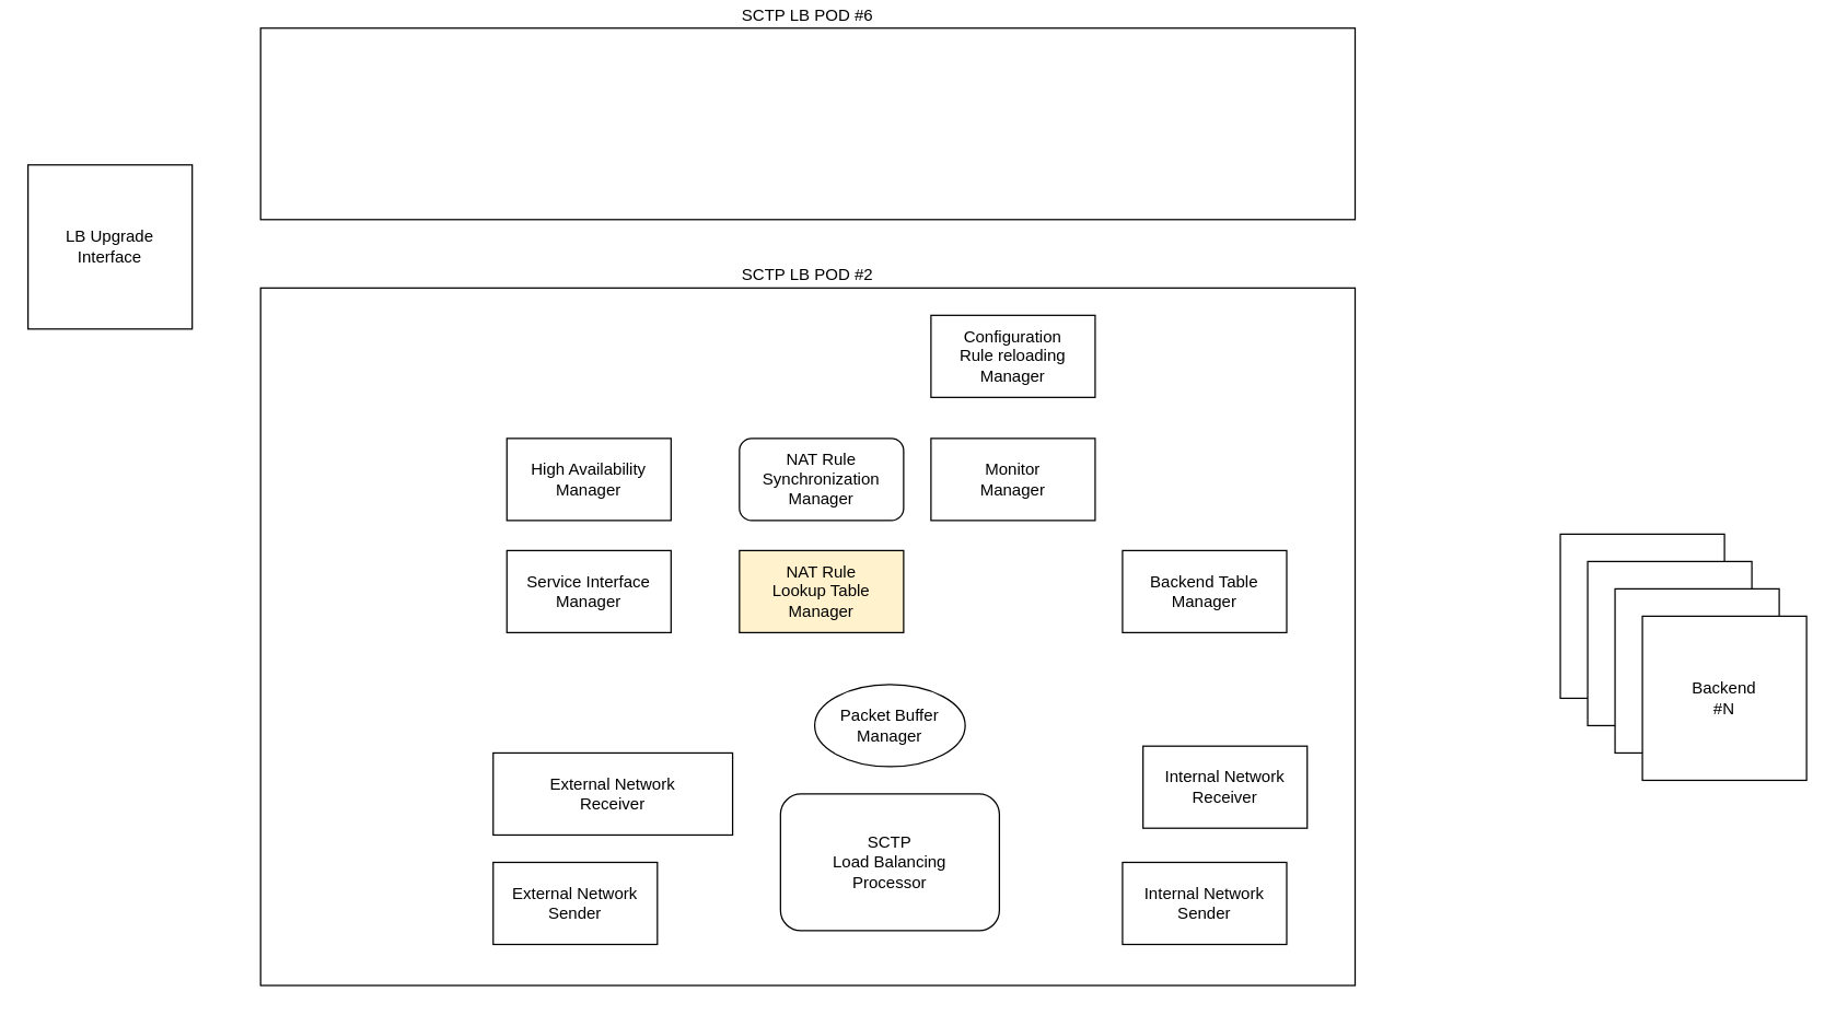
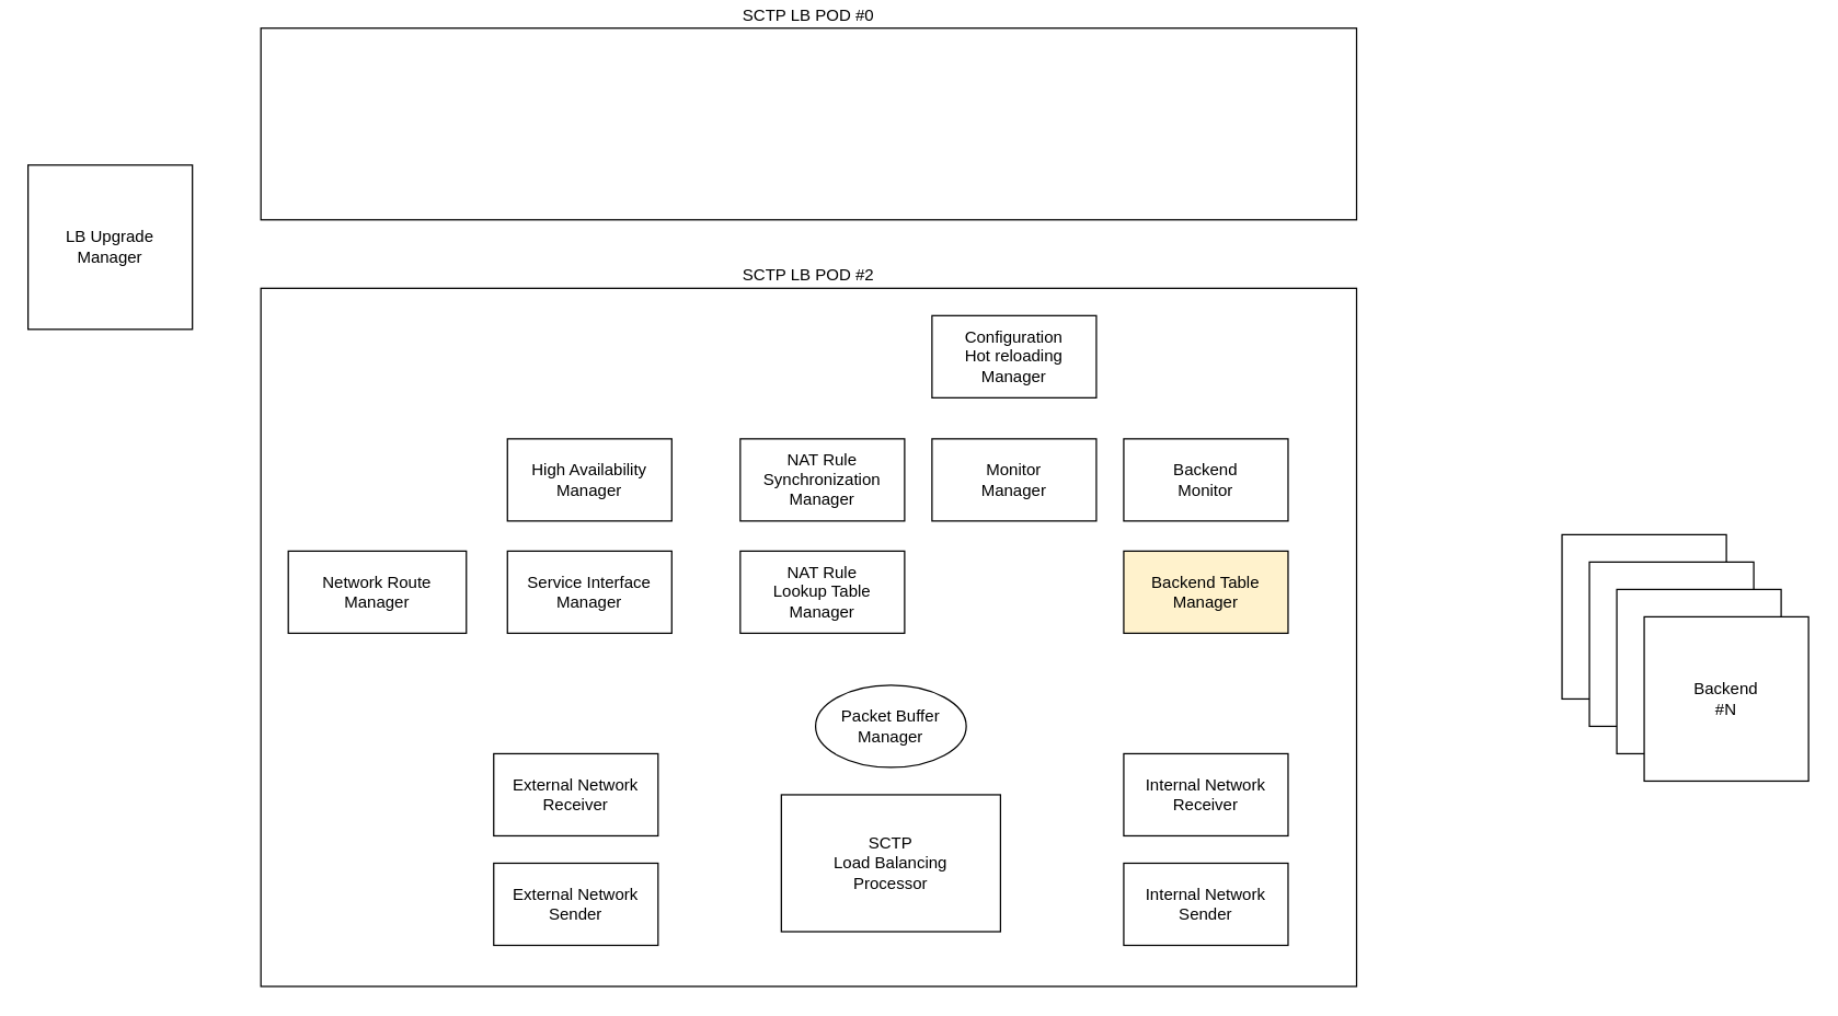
  <mxCell id="0" />
  <mxCell id="1" parent="0" />
  <mxCell id="2" value="SCTP LB POD #2" style="rounded=0;whiteSpace=wrap;html=1;labelPosition=center;verticalLabelPosition=top;align=center;verticalAlign=bottom;" vertex="1" parent="1"><mxGeometry x="190" y="210" width="800" height="510" as="geometry" /></mxCell>
- <mxCell id="3" value="External Network&lt;br&gt;Receiver" style="rounded=0;whiteSpace=wrap;html=1;" vertex="1" parent="1"><mxGeometry x="360" y="550" width="175" height="60" as="geometry" /></mxCell>
- <mxCell id="4" value="SCTP&lt;br&gt;Load Balancing&lt;br&gt;Processor" style="whiteSpace=wrap;html=1;rounded=1;" vertex="1" parent="1"><mxGeometry x="570" y="580" width="160" height="100" as="geometry" /></mxCell>
- <mxCell id="5" value="Internal Network&lt;br&gt;Receiver" style="rounded=0;whiteSpace=wrap;html=1;" vertex="1" parent="1"><mxGeometry x="835" y="545" width="120" height="60" as="geometry" /></mxCell>
+ <mxCell id="3" value="External Network&lt;br&gt;Receiver" style="rounded=0;whiteSpace=wrap;html=1;" vertex="1" parent="1"><mxGeometry x="360" y="550" width="120" height="60" as="geometry" /></mxCell>
+ <mxCell id="4" value="SCTP&lt;br&gt;Load Balancing&lt;br&gt;Processor" style="rounded=0;whiteSpace=wrap;html=1;" vertex="1" parent="1"><mxGeometry x="570" y="580" width="160" height="100" as="geometry" /></mxCell>
+ <mxCell id="5" value="Internal Network&lt;br&gt;Receiver" style="rounded=0;whiteSpace=wrap;html=1;" vertex="1" parent="1"><mxGeometry x="820" y="550" width="120" height="60" as="geometry" /></mxCell>
  <mxCell id="6" value="External Network&lt;br&gt;Sender" style="rounded=0;whiteSpace=wrap;html=1;" vertex="1" parent="1"><mxGeometry x="360" y="630" width="120" height="60" as="geometry" /></mxCell>
  <mxCell id="7" value="Internal Network&lt;br&gt;Sender" style="rounded=0;whiteSpace=wrap;html=1;" vertex="1" parent="1"><mxGeometry x="820" y="630" width="120" height="60" as="geometry" /></mxCell>
- <mxCell id="8" value="Backend&amp;nbsp;Table&lt;br&gt;Manager" style="rounded=0;whiteSpace=wrap;html=1;" vertex="1" parent="1"><mxGeometry x="820" y="402" width="120" height="60" as="geometry" /></mxCell>
+ <mxCell id="8" value="Backend&amp;nbsp;Table&lt;br&gt;Manager" style="rounded=0;whiteSpace=wrap;html=1;fillColor=#fff2cc;" vertex="1" parent="1"><mxGeometry x="820" y="402" width="120" height="60" as="geometry" /></mxCell>
+ <mxCell id="9" value="Backend&lt;br&gt;Monitor" style="rounded=0;whiteSpace=wrap;html=1;" vertex="1" parent="1"><mxGeometry x="820" y="320" width="120" height="60" as="geometry" /></mxCell>
  <mxCell id="10" value="Monitor&lt;br&gt;Manager" style="rounded=0;whiteSpace=wrap;html=1;" vertex="1" parent="1"><mxGeometry x="680" y="320" width="120" height="60" as="geometry" /></mxCell>
- <mxCell id="11" value="NAT Rule&lt;br&gt;Lookup Table&lt;br&gt;Manager" style="rounded=0;whiteSpace=wrap;html=1;fillColor=#fff2cc;" vertex="1" parent="1"><mxGeometry x="540" y="402" width="120" height="60" as="geometry" /></mxCell>
- <mxCell id="12" value="Configuration&lt;br&gt;Rule reloading&lt;br&gt;Manager" style="rounded=0;whiteSpace=wrap;html=1;" vertex="1" parent="1"><mxGeometry x="680" y="230" width="120" height="60" as="geometry" /></mxCell>
- <mxCell id="13" value="NAT Rule&lt;br&gt;Synchronization&lt;br&gt;Manager" style="whiteSpace=wrap;html=1;rounded=1;" vertex="1" parent="1"><mxGeometry x="540" y="320" width="120" height="60" as="geometry" /></mxCell>
+ <mxCell id="11" value="NAT Rule&lt;br&gt;Lookup Table&lt;br&gt;Manager" style="rounded=0;whiteSpace=wrap;html=1;" vertex="1" parent="1"><mxGeometry x="540" y="402" width="120" height="60" as="geometry" /></mxCell>
+ <mxCell id="12" value="Configuration&lt;br&gt;Hot reloading&lt;br&gt;Manager" style="rounded=0;whiteSpace=wrap;html=1;" vertex="1" parent="1"><mxGeometry x="680" y="230" width="120" height="60" as="geometry" /></mxCell>
+ <mxCell id="13" value="NAT Rule&lt;br&gt;Synchronization&lt;br&gt;Manager" style="rounded=0;whiteSpace=wrap;html=1;" vertex="1" parent="1"><mxGeometry x="540" y="320" width="120" height="60" as="geometry" /></mxCell>
+ <mxCell id="14" value="Network Route&lt;br&gt;Manager" style="rounded=0;whiteSpace=wrap;html=1;" vertex="1" parent="1"><mxGeometry x="210" y="402" width="130" height="60" as="geometry" /></mxCell>
  <mxCell id="15" value="Service Interface&lt;br&gt;Manager" style="rounded=0;whiteSpace=wrap;html=1;" vertex="1" parent="1"><mxGeometry x="370" y="402" width="120" height="60" as="geometry" /></mxCell>
  <mxCell id="16" value="High Availability&lt;br&gt;Manager" style="rounded=0;whiteSpace=wrap;html=1;" vertex="1" parent="1"><mxGeometry x="370" y="320" width="120" height="60" as="geometry" /></mxCell>
  <mxCell id="17" value="Packet Buffer&lt;br&gt;Manager" style="ellipse;whiteSpace=wrap;html=1;" vertex="1" parent="1"><mxGeometry x="595" y="500" width="110" height="60" as="geometry" /></mxCell>
- <mxCell id="18" value="LB Upgrade &lt;br&gt;Interface" style="rounded=0;whiteSpace=wrap;html=1;" vertex="1" parent="1"><mxGeometry x="20" width="120" height="120" as="geometry" y="120" /></mxCell>
- <mxCell id="19" value="SCTP LB POD #6" style="rounded=0;whiteSpace=wrap;html=1;labelPosition=center;verticalLabelPosition=top;align=center;verticalAlign=bottom;" vertex="1" parent="1"><mxGeometry x="190" y="20" width="800" height="140" as="geometry" /></mxCell>
+ <mxCell id="18" value="LB Upgrade &lt;br&gt;Manager" style="rounded=0;whiteSpace=wrap;html=1;" vertex="1" parent="1"><mxGeometry x="20" width="120" height="120" as="geometry" y="120" /></mxCell>
+ <mxCell id="19" value="SCTP LB POD #0" style="rounded=0;whiteSpace=wrap;html=1;labelPosition=center;verticalLabelPosition=top;align=center;verticalAlign=bottom;" vertex="1" parent="1"><mxGeometry x="190" y="20" width="800" height="140" as="geometry" /></mxCell>
  <mxCell id="20" value="Backend&lt;br&gt;#0" style="rounded=0;whiteSpace=wrap;html=1;" vertex="1" parent="1"><mxGeometry x="1140" y="390" width="120" height="120" as="geometry" /></mxCell>
  <mxCell id="21" value="Backend&lt;br&gt;#1" style="rounded=0;whiteSpace=wrap;html=1;" vertex="1" parent="1"><mxGeometry x="1160" y="410" width="120" height="120" as="geometry" /></mxCell>
  <mxCell id="22" value="Backend&lt;br&gt;#2" style="rounded=0;whiteSpace=wrap;html=1;" vertex="1" parent="1"><mxGeometry x="1180" y="430" width="120" height="120" as="geometry" /></mxCell>
  <mxCell id="23" value="Backend&lt;br&gt;#N" style="rounded=0;whiteSpace=wrap;html=1;" vertex="1" parent="1"><mxGeometry x="1200" y="450" width="120" height="120" as="geometry" /></mxCell>
